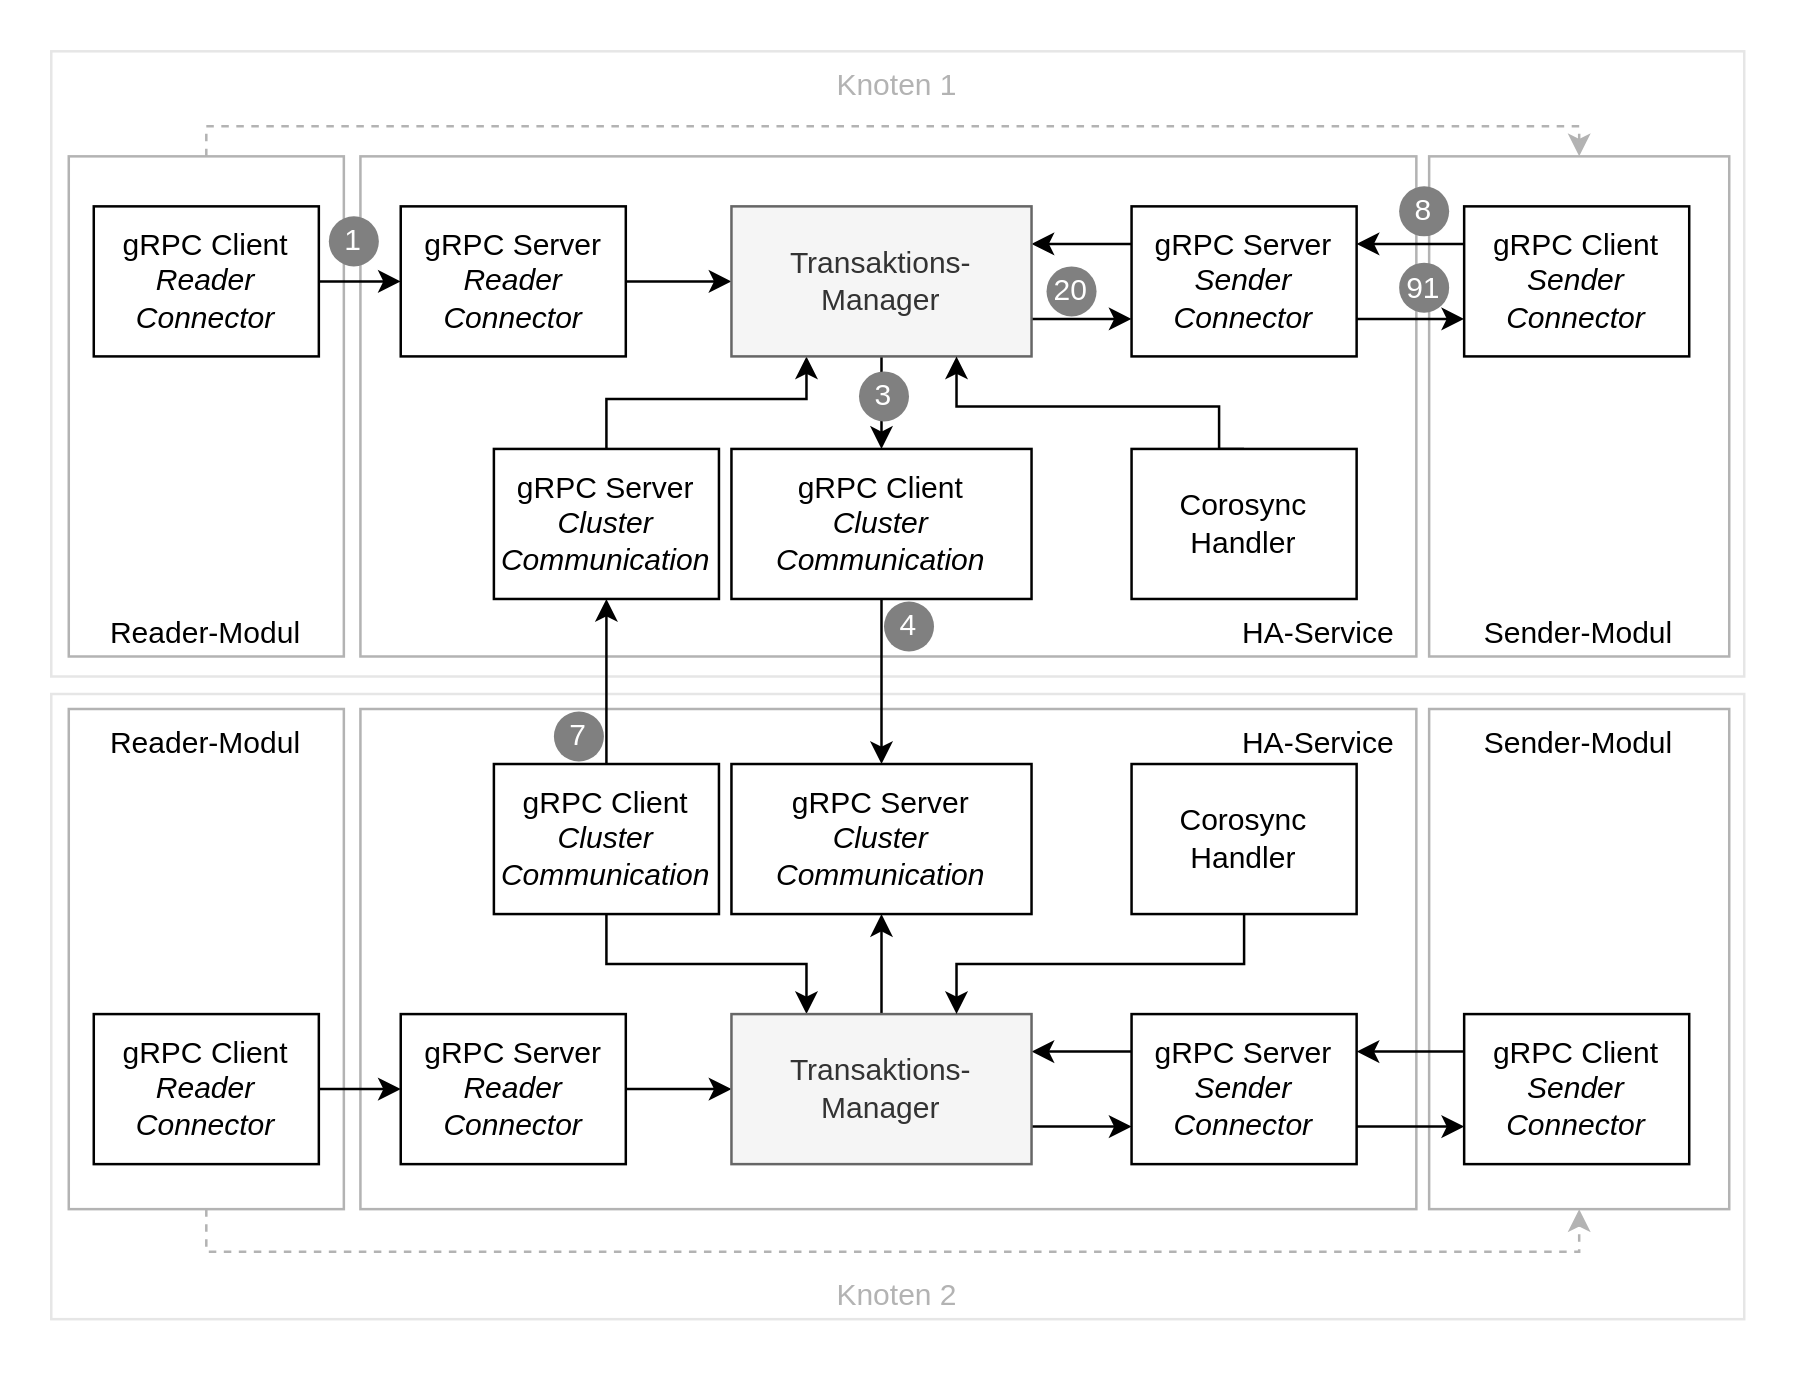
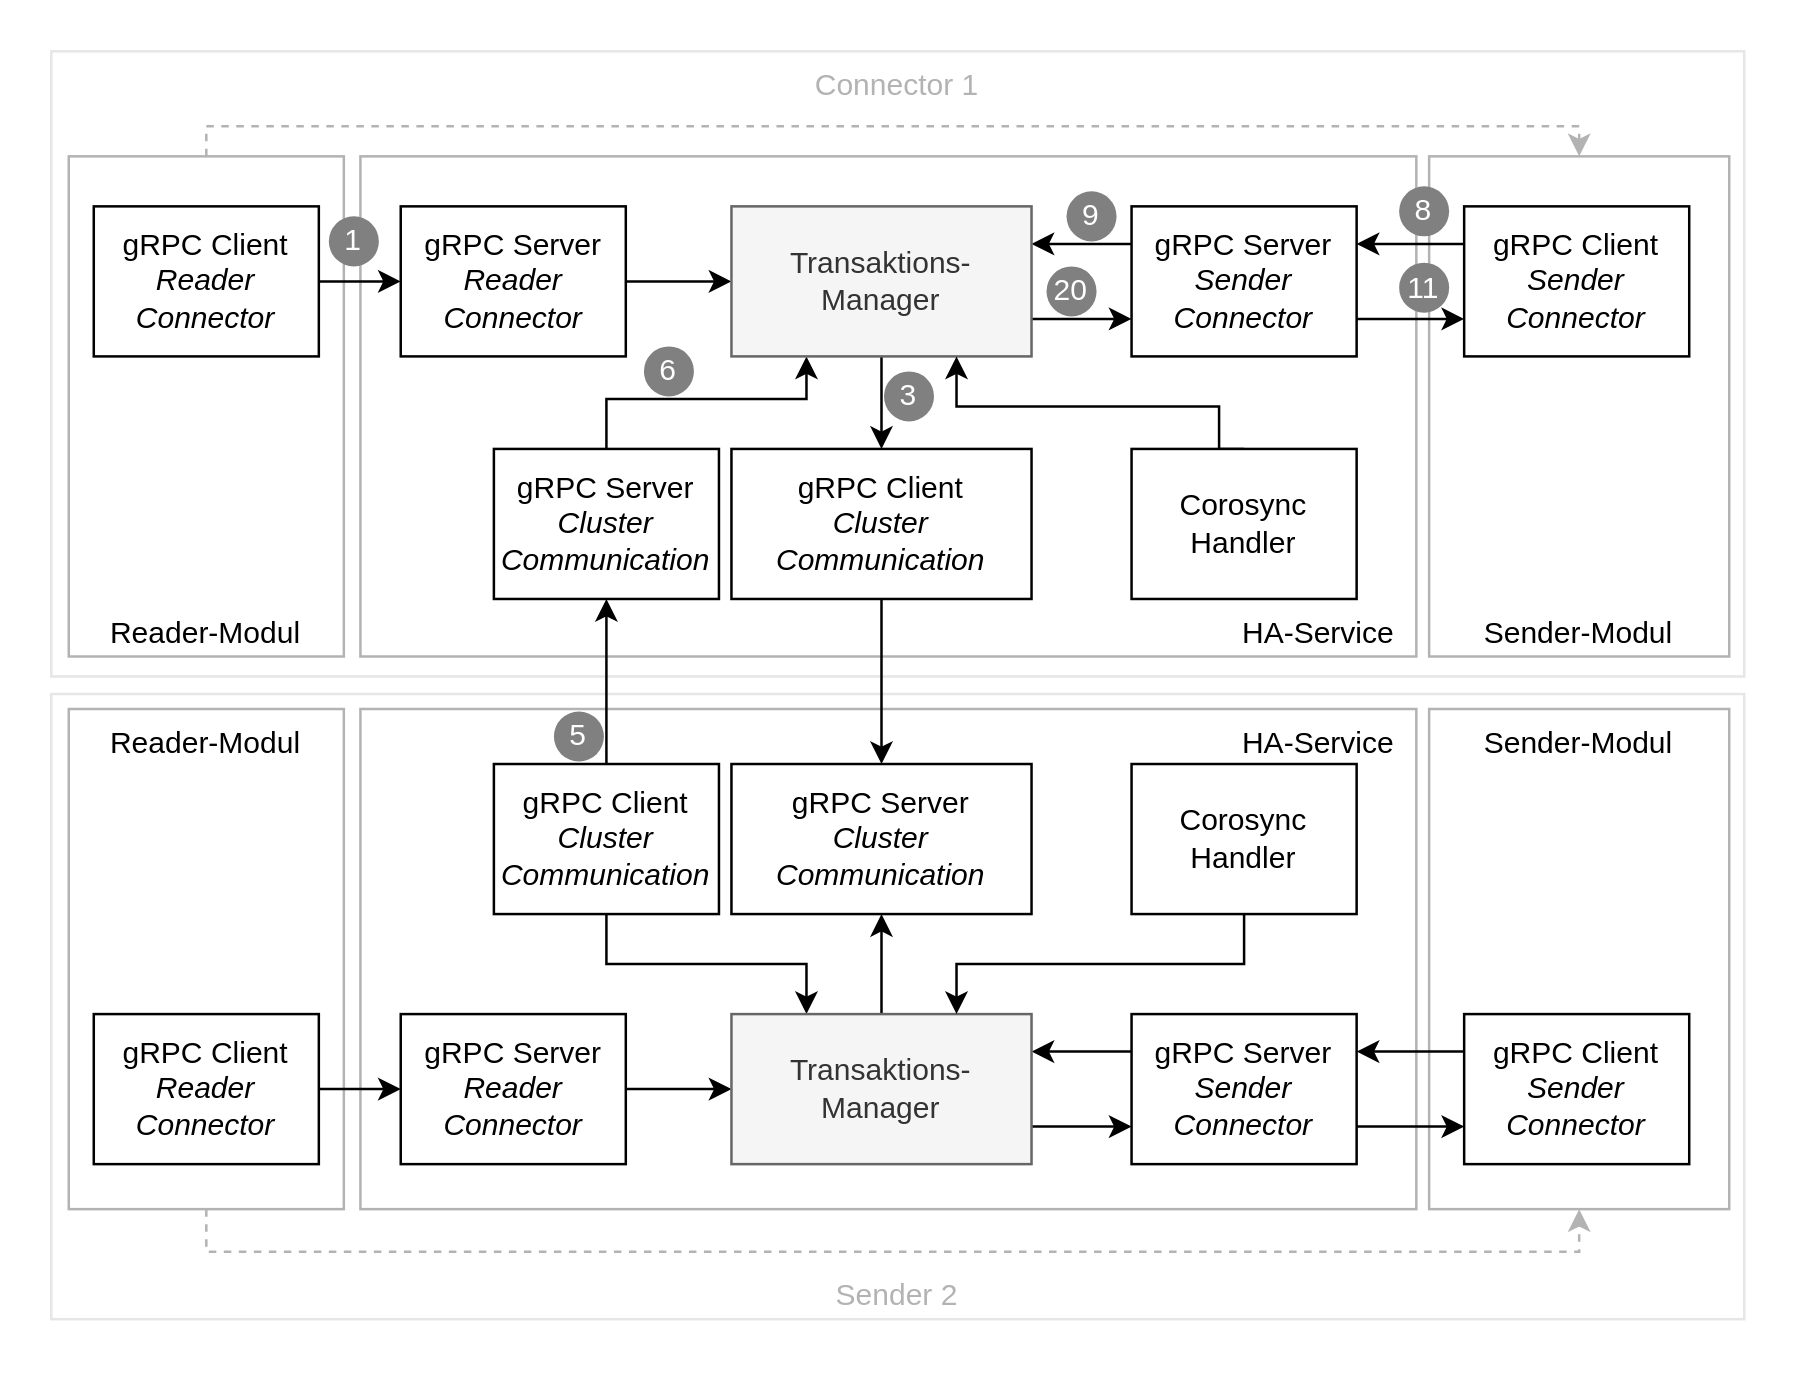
  <mxCell id="0" />
  <mxCell id="1" parent="0" />
- <mxCell id="2" value="&lt;font color=&quot;#b3b3b3&quot;&gt;Knoten 1&lt;/font&gt;" style="rounded=0;whiteSpace=wrap;html=1;align=center;verticalAlign=top;strokeColor=#E6E6E6;" vertex="1" parent="1"><mxGeometry x="20" y="20" width="677" height="250" as="geometry" /></mxCell>
- <mxCell id="3" value="&lt;font color=&quot;#b3b3b3&quot;&gt;Knoten 2&lt;/font&gt;" style="rounded=0;whiteSpace=wrap;html=1;align=center;verticalAlign=bottom;strokeColor=#E6E6E6;" vertex="1" parent="1"><mxGeometry x="20" y="277" width="677" height="250" as="geometry" /></mxCell>
+ <mxCell id="2" value="&lt;font color=&quot;#b3b3b3&quot;&gt;Connector 1&lt;/font&gt;" style="rounded=0;whiteSpace=wrap;html=1;align=center;verticalAlign=top;strokeColor=#E6E6E6;" vertex="1" parent="1"><mxGeometry x="20" y="20" width="677" height="250" as="geometry" /></mxCell>
+ <mxCell id="3" value="&lt;font color=&quot;#b3b3b3&quot;&gt;Sender 2&lt;/font&gt;" style="rounded=0;whiteSpace=wrap;html=1;align=center;verticalAlign=bottom;strokeColor=#E6E6E6;" vertex="1" parent="1"><mxGeometry x="20" y="277" width="677" height="250" as="geometry" /></mxCell>
  <mxCell id="4" value="HA-Service&amp;nbsp;&amp;nbsp;" style="rounded=0;whiteSpace=wrap;html=1;strokeColor=#B3B3B3;horizontal=1;verticalAlign=top;align=right;" vertex="1" parent="1"><mxGeometry x="143.63" y="283" width="422.25" height="200" as="geometry" /></mxCell>
  <mxCell id="5" value="Sender-Modul" style="rounded=0;whiteSpace=wrap;html=1;verticalAlign=bottom;strokeColor=#B3B3B3;" vertex="1" parent="1"><mxGeometry x="571" y="62" width="120" height="200" as="geometry" /></mxCell>
  <mxCell id="6" style="edgeStyle=orthogonalEdgeStyle;rounded=0;orthogonalLoop=1;jettySize=auto;html=1;entryX=0.5;entryY=0;entryDx=0;entryDy=0;dashed=1;startArrow=none;startFill=0;endArrow=classic;endFill=1;fontColor=#FFFFFF;strokeColor=#B3B3B3;exitX=0.5;exitY=0;exitDx=0;exitDy=0;" edge="1" parent="1" source="7" target="5"><mxGeometry relative="1" as="geometry"><Array as="points"><mxPoint x="82" y="50" /><mxPoint x="631" y="50" /></Array></mxGeometry></mxCell>
  <mxCell id="7" value="Reader-Modul" style="rounded=0;whiteSpace=wrap;html=1;verticalAlign=bottom;strokeColor=#B3B3B3;" vertex="1" parent="1"><mxGeometry x="27" y="62" width="110" height="200" as="geometry" /></mxCell>
  <mxCell id="8" value="&amp;nbsp;HA-Service&amp;nbsp;&amp;nbsp;" style="rounded=0;whiteSpace=wrap;html=1;strokeColor=#B3B3B3;horizontal=1;verticalAlign=bottom;align=right;" vertex="1" parent="1"><mxGeometry x="143.63" y="62" width="422.25" height="200" as="geometry" /></mxCell>
  <mxCell id="9" value="gRPC Server&lt;br&gt;&lt;i&gt;Cluster Communication&lt;/i&gt;" style="rounded=0;whiteSpace=wrap;html=1;" vertex="1" parent="1"><mxGeometry x="197" y="179" width="90" height="60" as="geometry" /></mxCell>
  <mxCell id="10" style="edgeStyle=orthogonalEdgeStyle;rounded=0;orthogonalLoop=1;jettySize=auto;html=1;exitX=1;exitY=0.5;exitDx=0;exitDy=0;" edge="1" parent="1" source="11" target="18"><mxGeometry relative="1" as="geometry" /></mxCell>
  <mxCell id="11" value="gRPC Server&lt;br&gt;&lt;i&gt;Reader Connector&lt;/i&gt;" style="rounded=0;whiteSpace=wrap;html=1;" vertex="1" parent="1"><mxGeometry x="159.75" y="82" width="90" height="60" as="geometry" /></mxCell>
  <mxCell id="12" style="edgeStyle=orthogonalEdgeStyle;rounded=0;orthogonalLoop=1;jettySize=auto;html=1;exitX=1;exitY=0.75;exitDx=0;exitDy=0;entryX=0;entryY=0.75;entryDx=0;entryDy=0;" edge="1" parent="1" source="14" target="24"><mxGeometry relative="1" as="geometry" /></mxCell>
  <mxCell id="13" style="edgeStyle=orthogonalEdgeStyle;rounded=0;orthogonalLoop=1;jettySize=auto;html=1;entryX=1;entryY=0.25;entryDx=0;entryDy=0;exitX=0;exitY=0.25;exitDx=0;exitDy=0;" edge="1" parent="1" source="14" target="18"><mxGeometry relative="1" as="geometry" /></mxCell>
  <mxCell id="14" value="gRPC Server&lt;br&gt;&lt;i&gt;Sender Connector&lt;/i&gt;" style="rounded=0;whiteSpace=wrap;html=1;" vertex="1" parent="1"><mxGeometry x="452" y="82" width="90" height="60" as="geometry" /></mxCell>
  <mxCell id="15" style="edgeStyle=orthogonalEdgeStyle;rounded=0;orthogonalLoop=1;jettySize=auto;html=1;exitX=0.25;exitY=1;exitDx=0;exitDy=0;entryX=0.5;entryY=0;entryDx=0;entryDy=0;startArrow=classic;startFill=1;endArrow=none;endFill=0;" edge="1" parent="1" source="18" target="9"><mxGeometry relative="1" as="geometry"><Array as="points"><mxPoint x="322" y="159" /><mxPoint x="242" y="159" /></Array></mxGeometry></mxCell>
  <mxCell id="16" style="edgeStyle=orthogonalEdgeStyle;rounded=0;orthogonalLoop=1;jettySize=auto;html=1;exitX=0.5;exitY=1;exitDx=0;exitDy=0;" edge="1" parent="1" source="18" target="22"><mxGeometry relative="1" as="geometry" /></mxCell>
  <mxCell id="17" style="edgeStyle=orthogonalEdgeStyle;rounded=0;orthogonalLoop=1;jettySize=auto;html=1;entryX=0;entryY=0.75;entryDx=0;entryDy=0;exitX=1;exitY=0.75;exitDx=0;exitDy=0;" edge="1" parent="1" source="18" target="14"><mxGeometry relative="1" as="geometry" /></mxCell>
  <mxCell id="18" value="Transaktions-Manager" style="rounded=0;whiteSpace=wrap;html=1;fillColor=#f5f5f5;strokeColor=#666666;fontColor=#333333;" vertex="1" parent="1"><mxGeometry x="292" y="82" width="120" height="60" as="geometry" /></mxCell>
  <mxCell id="19" style="edgeStyle=orthogonalEdgeStyle;rounded=0;orthogonalLoop=1;jettySize=auto;html=1;exitX=1;exitY=0.5;exitDx=0;exitDy=0;" edge="1" parent="1" source="20" target="11"><mxGeometry relative="1" as="geometry" /></mxCell>
  <mxCell id="20" value="gRPC Client&lt;br&gt;&lt;i&gt;Reader Connector&lt;/i&gt;" style="rounded=0;whiteSpace=wrap;html=1;" vertex="1" parent="1"><mxGeometry x="37" y="82" width="90" height="60" as="geometry" /></mxCell>
  <mxCell id="21" style="edgeStyle=orthogonalEdgeStyle;rounded=0;orthogonalLoop=1;jettySize=auto;html=1;exitX=0.5;exitY=1;exitDx=0;exitDy=0;" edge="1" parent="1" source="22" target="28"><mxGeometry relative="1" as="geometry" /></mxCell>
  <mxCell id="22" value="gRPC Client&lt;br&gt;&lt;i&gt;Cluster Communication&lt;/i&gt;" style="rounded=0;whiteSpace=wrap;html=1;" vertex="1" parent="1"><mxGeometry x="292" y="179" width="120" height="60" as="geometry" /></mxCell>
  <mxCell id="23" style="edgeStyle=orthogonalEdgeStyle;rounded=0;orthogonalLoop=1;jettySize=auto;html=1;exitX=0;exitY=0.25;exitDx=0;exitDy=0;entryX=1;entryY=0.25;entryDx=0;entryDy=0;" edge="1" parent="1" source="24" target="14"><mxGeometry relative="1" as="geometry" /></mxCell>
  <mxCell id="24" value="gRPC Client&lt;br&gt;&lt;i&gt;Sender Connector&lt;/i&gt;" style="rounded=0;whiteSpace=wrap;html=1;" vertex="1" parent="1"><mxGeometry x="585" y="82" width="90" height="60" as="geometry" /></mxCell>
  <mxCell id="25" value="Sender-Modul" style="rounded=0;whiteSpace=wrap;html=1;verticalAlign=top;strokeColor=#B3B3B3;" vertex="1" parent="1"><mxGeometry x="571" y="283" width="120" height="200" as="geometry" /></mxCell>
  <mxCell id="26" style="edgeStyle=orthogonalEdgeStyle;rounded=0;orthogonalLoop=1;jettySize=auto;html=1;exitX=0.5;exitY=1;exitDx=0;exitDy=0;entryX=0.5;entryY=1;entryDx=0;entryDy=0;dashed=1;startArrow=none;startFill=0;endArrow=classic;endFill=1;strokeColor=#B3B3B3;fontColor=#FFFFFF;" edge="1" parent="1" source="27" target="25"><mxGeometry relative="1" as="geometry"><Array as="points"><mxPoint x="82" y="500" /><mxPoint x="631" y="500" /></Array></mxGeometry></mxCell>
  <mxCell id="27" value="Reader-Modul" style="rounded=0;whiteSpace=wrap;html=1;verticalAlign=top;strokeColor=#B3B3B3;" vertex="1" parent="1"><mxGeometry x="27" y="283" width="110" height="200" as="geometry" /></mxCell>
  <mxCell id="28" value="gRPC Server&lt;br&gt;&lt;i&gt;Cluster Communication&lt;/i&gt;" style="rounded=0;whiteSpace=wrap;html=1;" vertex="1" parent="1"><mxGeometry x="292" y="305" width="120" height="60" as="geometry" /></mxCell>
  <mxCell id="29" style="edgeStyle=orthogonalEdgeStyle;rounded=0;orthogonalLoop=1;jettySize=auto;html=1;exitX=1;exitY=0.5;exitDx=0;exitDy=0;entryX=0;entryY=0.5;entryDx=0;entryDy=0;" edge="1" parent="1" source="30" target="37"><mxGeometry relative="1" as="geometry" /></mxCell>
  <mxCell id="30" value="gRPC Server&lt;br&gt;&lt;i&gt;Reader Connector&lt;/i&gt;" style="rounded=0;whiteSpace=wrap;html=1;" vertex="1" parent="1"><mxGeometry x="159.75" y="405" width="90" height="60" as="geometry" /></mxCell>
  <mxCell id="31" style="edgeStyle=orthogonalEdgeStyle;rounded=0;orthogonalLoop=1;jettySize=auto;html=1;entryX=0;entryY=0.75;entryDx=0;entryDy=0;exitX=1;exitY=0.75;exitDx=0;exitDy=0;" edge="1" parent="1" source="33" target="43"><mxGeometry relative="1" as="geometry" /></mxCell>
  <mxCell id="32" style="edgeStyle=orthogonalEdgeStyle;rounded=0;orthogonalLoop=1;jettySize=auto;html=1;exitX=0;exitY=0.25;exitDx=0;exitDy=0;entryX=1;entryY=0.25;entryDx=0;entryDy=0;" edge="1" parent="1" source="33" target="37"><mxGeometry relative="1" as="geometry" /></mxCell>
  <mxCell id="33" value="gRPC Server&lt;br&gt;&lt;i&gt;Sender Connector&lt;/i&gt;" style="rounded=0;whiteSpace=wrap;html=1;" vertex="1" parent="1"><mxGeometry x="452" y="405" width="90" height="60" as="geometry" /></mxCell>
  <mxCell id="34" style="edgeStyle=orthogonalEdgeStyle;rounded=0;orthogonalLoop=1;jettySize=auto;html=1;exitX=0.5;exitY=0;exitDx=0;exitDy=0;" edge="1" parent="1" source="37" target="28"><mxGeometry relative="1" as="geometry" /></mxCell>
  <mxCell id="35" style="edgeStyle=orthogonalEdgeStyle;rounded=0;orthogonalLoop=1;jettySize=auto;html=1;exitX=0.25;exitY=0;exitDx=0;exitDy=0;entryX=0.5;entryY=1;entryDx=0;entryDy=0;startArrow=classic;startFill=1;endArrow=none;endFill=0;" edge="1" parent="1" source="37" target="41"><mxGeometry relative="1" as="geometry" /></mxCell>
  <mxCell id="36" style="edgeStyle=orthogonalEdgeStyle;rounded=0;orthogonalLoop=1;jettySize=auto;html=1;entryX=0;entryY=0.75;entryDx=0;entryDy=0;exitX=1;exitY=0.75;exitDx=0;exitDy=0;" edge="1" parent="1" source="37" target="33"><mxGeometry relative="1" as="geometry" /></mxCell>
  <mxCell id="37" value="Transaktions-Manager" style="rounded=0;whiteSpace=wrap;html=1;fillColor=#f5f5f5;strokeColor=#666666;fontColor=#333333;" vertex="1" parent="1"><mxGeometry x="292" y="405" width="120" height="60" as="geometry" /></mxCell>
  <mxCell id="38" style="edgeStyle=orthogonalEdgeStyle;rounded=0;orthogonalLoop=1;jettySize=auto;html=1;exitX=1;exitY=0.5;exitDx=0;exitDy=0;entryX=0;entryY=0.5;entryDx=0;entryDy=0;" edge="1" parent="1" source="39" target="30"><mxGeometry relative="1" as="geometry"><Array as="points"><mxPoint x="147" y="435" /><mxPoint x="147" y="435" /></Array></mxGeometry></mxCell>
  <mxCell id="39" value="gRPC Client&lt;br&gt;&lt;i&gt;Reader Connector&lt;/i&gt;" style="rounded=0;whiteSpace=wrap;html=1;" vertex="1" parent="1"><mxGeometry x="37" y="405" width="90" height="60" as="geometry" /></mxCell>
  <mxCell id="40" style="edgeStyle=orthogonalEdgeStyle;rounded=0;orthogonalLoop=1;jettySize=auto;html=1;exitX=0.5;exitY=0;exitDx=0;exitDy=0;" edge="1" parent="1" source="41" target="9"><mxGeometry relative="1" as="geometry" /></mxCell>
  <mxCell id="41" value="gRPC Client&lt;br&gt;&lt;i&gt;Cluster Communication&lt;/i&gt;" style="rounded=0;whiteSpace=wrap;html=1;" vertex="1" parent="1"><mxGeometry x="197" y="305" width="90" height="60" as="geometry" /></mxCell>
  <mxCell id="42" style="edgeStyle=orthogonalEdgeStyle;rounded=0;orthogonalLoop=1;jettySize=auto;html=1;entryX=1;entryY=0.25;entryDx=0;entryDy=0;exitX=0;exitY=0.25;exitDx=0;exitDy=0;" edge="1" parent="1" source="43" target="33"><mxGeometry relative="1" as="geometry" /></mxCell>
  <mxCell id="43" value="gRPC Client&lt;br&gt;&lt;i&gt;Sender Connector&lt;/i&gt;" style="rounded=0;whiteSpace=wrap;html=1;" vertex="1" parent="1"><mxGeometry x="585" y="405" width="90" height="60" as="geometry" /></mxCell>
  <mxCell id="44" style="edgeStyle=orthogonalEdgeStyle;rounded=0;orthogonalLoop=1;jettySize=auto;html=1;exitX=0.5;exitY=1;exitDx=0;exitDy=0;entryX=0.75;entryY=0;entryDx=0;entryDy=0;" edge="1" parent="1" source="45" target="37"><mxGeometry relative="1" as="geometry" /></mxCell>
  <mxCell id="45" value="Corosync Handler" style="rounded=0;whiteSpace=wrap;html=1;" vertex="1" parent="1"><mxGeometry x="452" y="305" width="90" height="60" as="geometry" /></mxCell>
  <mxCell id="46" style="edgeStyle=orthogonalEdgeStyle;rounded=0;orthogonalLoop=1;jettySize=auto;html=1;exitX=0.5;exitY=0;exitDx=0;exitDy=0;entryX=0.75;entryY=1;entryDx=0;entryDy=0;" edge="1" parent="1" source="47" target="18"><mxGeometry relative="1" as="geometry"><Array as="points"><mxPoint x="487" y="162" /><mxPoint x="382" y="162" /></Array></mxGeometry></mxCell>
  <mxCell id="47" value="Corosync Handler" style="rounded=0;whiteSpace=wrap;html=1;" vertex="1" parent="1"><mxGeometry x="452" y="179" width="90" height="60" as="geometry" /></mxCell>
  <mxCell id="48" value="1" style="ellipse;whiteSpace=wrap;html=1;aspect=fixed;strokeColor=none;fillColor=#808080;fontColor=#FFFFFF;" vertex="1" parent="1"><mxGeometry x="131" y="86" width="20" height="20" as="geometry" /></mxCell>
- <mxCell id="49" value="3" style="ellipse;whiteSpace=wrap;html=1;aspect=fixed;strokeColor=none;fontColor=#FFFFFF;fillColor=#808080;" vertex="1" parent="1"><mxGeometry x="343" y="148" width="20" height="20" as="geometry" /></mxCell>
- <mxCell id="50" value="4" style="ellipse;whiteSpace=wrap;html=1;aspect=fixed;strokeColor=none;fontColor=#FFFFFF;fillColor=#808080;" vertex="1" parent="1"><mxGeometry x="353" y="240" width="20" height="20" as="geometry" /></mxCell>
- <mxCell id="51" value="7" style="ellipse;whiteSpace=wrap;html=1;aspect=fixed;strokeColor=none;fontColor=#FFFFFF;fillColor=#808080;" vertex="1" parent="1"><mxGeometry x="221" y="284" width="20" height="20" as="geometry" /></mxCell>
+ <mxCell id="49" value="3" style="ellipse;whiteSpace=wrap;html=1;aspect=fixed;strokeColor=none;fontColor=#FFFFFF;fillColor=#808080;" vertex="1" parent="1"><mxGeometry x="353" y="148" width="20" height="20" as="geometry" /></mxCell>
+ <mxCell id="51" value="5" style="ellipse;whiteSpace=wrap;html=1;aspect=fixed;strokeColor=none;fontColor=#FFFFFF;fillColor=#808080;" vertex="1" parent="1"><mxGeometry x="221" y="284" width="20" height="20" as="geometry" /></mxCell>
+ <mxCell id="52" value="6" style="ellipse;whiteSpace=wrap;html=1;aspect=fixed;strokeColor=none;fontColor=#FFFFFF;fillColor=#808080;" vertex="1" parent="1"><mxGeometry x="257" y="138" width="20" height="20" as="geometry" /></mxCell>
  <mxCell id="53" value="8" style="ellipse;whiteSpace=wrap;html=1;aspect=fixed;strokeColor=none;fontColor=#FFFFFF;fillColor=#808080;" vertex="1" parent="1"><mxGeometry x="559" y="74" width="20" height="20" as="geometry" /></mxCell>
+ <mxCell id="54" value="9" style="ellipse;whiteSpace=wrap;html=1;aspect=fixed;strokeColor=none;fontColor=#FFFFFF;fillColor=#808080;" vertex="1" parent="1"><mxGeometry x="426" y="76" width="20" height="20" as="geometry" /></mxCell>
  <mxCell id="55" value="20" style="ellipse;whiteSpace=wrap;html=1;aspect=fixed;strokeColor=none;fontColor=#FFFFFF;fillColor=#808080;" vertex="1" parent="1"><mxGeometry x="418" y="106" width="20" height="20" as="geometry" /></mxCell>
- <mxCell id="56" value="91" style="ellipse;whiteSpace=wrap;html=1;aspect=fixed;strokeColor=none;fontColor=#FFFFFF;fillColor=#808080;" vertex="1" parent="1"><mxGeometry x="559" y="104.5" width="20" height="20" as="geometry" /></mxCell>
+ <mxCell id="56" value="11" style="ellipse;whiteSpace=wrap;html=1;aspect=fixed;strokeColor=none;fontColor=#FFFFFF;fillColor=#808080;" vertex="1" parent="1"><mxGeometry x="559" y="104.5" width="20" height="20" as="geometry" /></mxCell>
